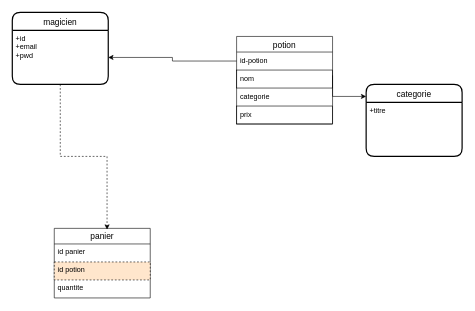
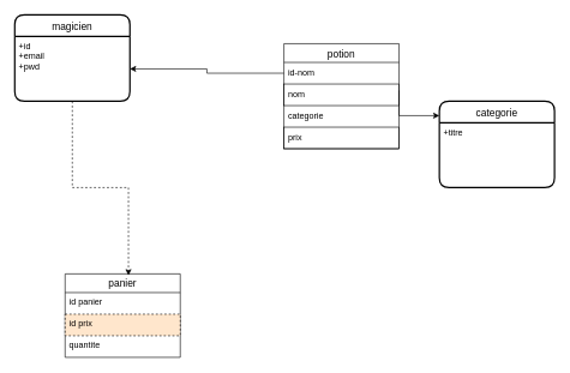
  <mxCell id="0" />
  <mxCell id="1" parent="0" />
  <mxCell id="2" value="magicien" style="swimlane;childLayout=stackLayout;horizontal=1;startSize=30;horizontalStack=0;rounded=1;fontSize=14;fontStyle=0;strokeWidth=2;resizeParent=0;resizeLast=1;shadow=0;dashed=0;align=center;" vertex="1" parent="1"><mxGeometry x="20" y="20" width="160" height="120" as="geometry" /></mxCell>
  <mxCell id="3" value="+id&#10;+email&#10;+pwd" style="align=left;strokeColor=none;fillColor=none;spacingLeft=4;fontSize=12;verticalAlign=top;resizable=0;rotatable=0;part=1;" vertex="1" parent="2"><mxGeometry y="30" width="160" height="90" as="geometry" /></mxCell>
  <mxCell id="4" value="categorie" style="swimlane;childLayout=stackLayout;horizontal=1;startSize=30;horizontalStack=0;rounded=1;fontSize=14;fontStyle=0;strokeWidth=2;resizeParent=0;resizeLast=1;shadow=0;dashed=0;align=center;" vertex="1" parent="1"><mxGeometry x="610" y="140" width="160" height="120" as="geometry" /></mxCell>
  <mxCell id="5" value="+titre" style="align=left;strokeColor=none;fillColor=none;spacingLeft=4;fontSize=12;verticalAlign=top;resizable=0;rotatable=0;part=1;" vertex="1" parent="4"><mxGeometry y="30" width="160" height="90" as="geometry" /></mxCell>
  <mxCell id="6" style="edgeStyle=orthogonalEdgeStyle;rounded=0;orthogonalLoop=1;jettySize=auto;html=1;" edge="1" parent="1" target="4"><mxGeometry relative="1" as="geometry"><mxPoint x="554" y="125" as="sourcePoint" /><Array as="points"><mxPoint x="554" y="160" /></Array></mxGeometry></mxCell>
  <mxCell id="7" style="edgeStyle=orthogonalEdgeStyle;rounded=0;orthogonalLoop=1;jettySize=auto;html=1;exitX=0;exitY=0.5;exitDx=0;exitDy=0;" edge="1" parent="1" source="9" target="3"><mxGeometry relative="1" as="geometry"><mxPoint x="394" y="125" as="sourcePoint" /><mxPoint x="370" y="475" as="targetPoint" /></mxGeometry></mxCell>
  <mxCell id="8" value="potion" style="swimlane;fontStyle=0;childLayout=stackLayout;horizontal=1;startSize=26;horizontalStack=0;resizeParent=1;resizeParentMax=0;resizeLast=0;collapsible=1;marginBottom=0;align=center;fontSize=14;labelBackgroundColor=none;" vertex="1" parent="1"><mxGeometry x="394" y="60" width="160" height="146" as="geometry" /></mxCell>
- <mxCell id="9" value="id-potion" style="text;strokeColor=none;fillColor=none;spacingLeft=4;spacingRight=4;overflow=hidden;rotatable=0;points=[[0,0.5],[1,0.5]];portConstraint=eastwest;fontSize=12;" vertex="1" parent="8"><mxGeometry y="26" width="160" height="30" as="geometry" /></mxCell>
+ <mxCell id="9" value="id-nom" style="text;strokeColor=none;fillColor=none;spacingLeft=4;spacingRight=4;overflow=hidden;rotatable=0;points=[[0,0.5],[1,0.5]];portConstraint=eastwest;fontSize=12;" vertex="1" parent="8"><mxGeometry y="26" width="160" height="30" as="geometry" /></mxCell>
  <mxCell id="10" value="nom" style="text;fillColor=none;spacingLeft=4;spacingRight=4;overflow=hidden;rotatable=0;points=[[0,0.5],[1,0.5]];portConstraint=eastwest;fontSize=12;strokeColor=#000000;" vertex="1" parent="8"><mxGeometry y="56" width="160" height="30" as="geometry" /></mxCell>
  <mxCell id="11" value="categorie" style="text;strokeColor=none;fillColor=none;spacingLeft=4;spacingRight=4;overflow=hidden;rotatable=0;points=[[0,0.5],[1,0.5]];portConstraint=eastwest;fontSize=12;" vertex="1" parent="8"><mxGeometry y="86" width="160" height="30" as="geometry" /></mxCell>
  <mxCell id="12" value="prix" style="text;fillColor=none;spacingLeft=4;spacingRight=4;overflow=hidden;rotatable=0;points=[[0,0.5],[1,0.5]];portConstraint=eastwest;fontSize=12;strokeColor=#000000;" vertex="1" parent="8"><mxGeometry y="116" width="160" height="30" as="geometry" /></mxCell>
  <mxCell id="13" value="panier" style="swimlane;fontStyle=0;childLayout=stackLayout;horizontal=1;startSize=26;horizontalStack=0;resizeParent=1;resizeParentMax=0;resizeLast=0;collapsible=1;marginBottom=0;align=center;fontSize=14;labelBackgroundColor=none;strokeColor=#000000;" vertex="1" parent="1"><mxGeometry x="90" y="380" width="160" height="116" as="geometry"><mxRectangle x="-50" y="395" width="50" height="26" as="alternateBounds" /></mxGeometry></mxCell>
  <mxCell id="14" value="id panier" style="text;strokeColor=none;fillColor=none;spacingLeft=4;spacingRight=4;overflow=hidden;rotatable=0;points=[[0,0.5],[1,0.5]];portConstraint=eastwest;fontSize=12;" vertex="1" parent="13"><mxGeometry y="26" width="160" height="30" as="geometry" /></mxCell>
- <mxCell id="15" value="id potion" style="text;spacingLeft=4;spacingRight=4;overflow=hidden;rotatable=0;points=[[0,0.5],[1,0.5]];portConstraint=eastwest;fontSize=12;dashed=1;strokeColor=#000000;fillColor=#FFE6CC;" vertex="1" parent="13"><mxGeometry y="56" width="160" height="30" as="geometry" /></mxCell>
+ <mxCell id="15" value="id prix" style="text;spacingLeft=4;spacingRight=4;overflow=hidden;rotatable=0;points=[[0,0.5],[1,0.5]];portConstraint=eastwest;fontSize=12;dashed=1;strokeColor=#000000;fillColor=#FFE6CC;" vertex="1" parent="13"><mxGeometry y="56" width="160" height="30" as="geometry" /></mxCell>
  <mxCell id="16" value="quantite" style="text;strokeColor=none;fillColor=none;spacingLeft=4;spacingRight=4;overflow=hidden;rotatable=0;points=[[0,0.5],[1,0.5]];portConstraint=eastwest;fontSize=12;" vertex="1" parent="13"><mxGeometry y="86" width="160" height="30" as="geometry" /></mxCell>
  <mxCell id="17" style="edgeStyle=orthogonalEdgeStyle;rounded=0;orthogonalLoop=1;jettySize=auto;html=1;entryX=0.55;entryY=0.017;entryDx=0;entryDy=0;entryPerimeter=0;dashed=1;" edge="1" parent="1" source="3" target="13"><mxGeometry relative="1" as="geometry" /></mxCell>
